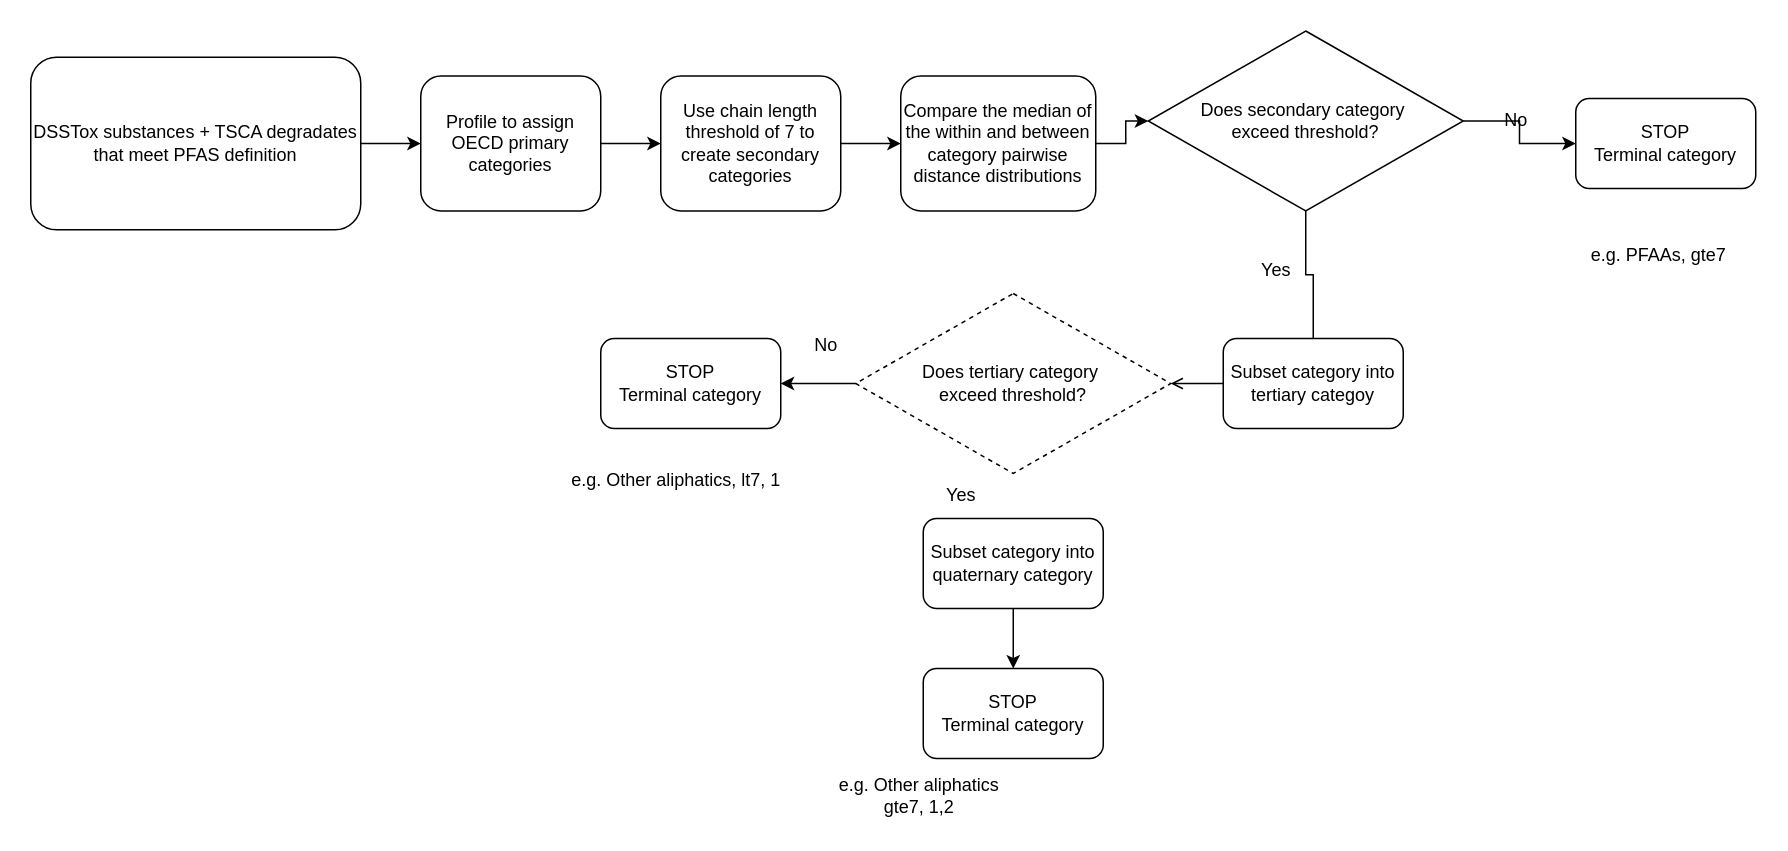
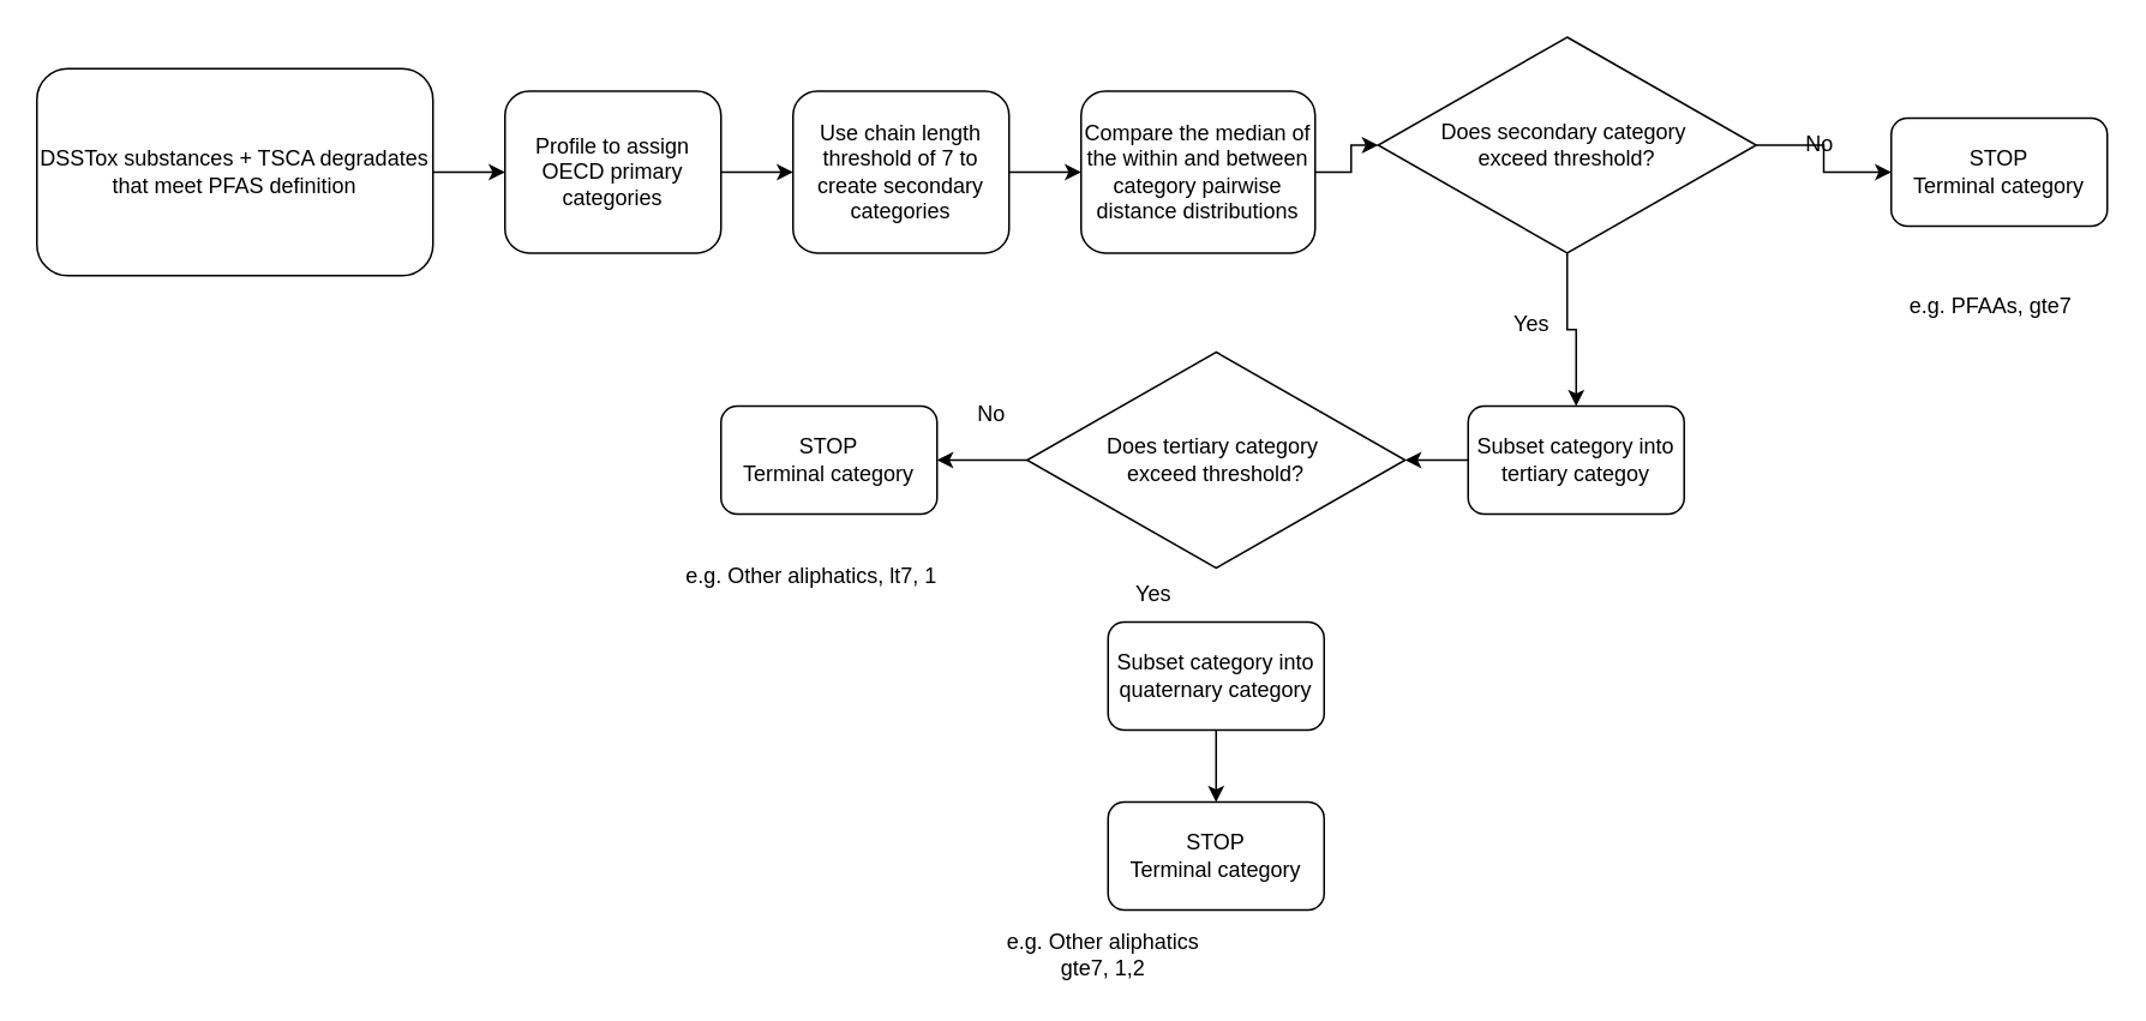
  <mxCell id="0" />
  <mxCell id="1" parent="0" />
  <mxCell id="2" style="edgeStyle=orthogonalEdgeStyle;rounded=0;orthogonalLoop=1;jettySize=auto;html=1;entryX=0;entryY=0.5;entryDx=0;entryDy=0;" edge="1" parent="1" source="3" target="5"><mxGeometry relative="1" as="geometry" /></mxCell>
  <mxCell id="3" value="&lt;div&gt;DSSTox substances + TSCA degradates that meet PFAS definition&lt;/div&gt;" style="rounded=1;whiteSpace=wrap;html=1;fontSize=12;glass=0;strokeWidth=1;shadow=0;" parent="1" vertex="1"><mxGeometry x="20" y="37.5" width="220" height="115" as="geometry" /></mxCell>
  <mxCell id="4" style="edgeStyle=orthogonalEdgeStyle;rounded=0;orthogonalLoop=1;jettySize=auto;html=1;entryX=0;entryY=0.5;entryDx=0;entryDy=0;" edge="1" parent="1" source="5" target="7"><mxGeometry relative="1" as="geometry" /></mxCell>
  <mxCell id="5" value="Profile to assign OECD primary categories" style="rounded=1;whiteSpace=wrap;html=1;fontSize=12;glass=0;strokeWidth=1;shadow=0;" vertex="1" parent="1"><mxGeometry x="280" y="50" width="120" height="90" as="geometry" /></mxCell>
  <mxCell id="6" style="edgeStyle=orthogonalEdgeStyle;rounded=0;orthogonalLoop=1;jettySize=auto;html=1;entryX=0;entryY=0.5;entryDx=0;entryDy=0;" edge="1" parent="1" source="7" target="9"><mxGeometry relative="1" as="geometry" /></mxCell>
  <mxCell id="7" value="Use chain length threshold of 7 to create secondary categories" style="rounded=1;whiteSpace=wrap;html=1;fontSize=12;glass=0;strokeWidth=1;shadow=0;" vertex="1" parent="1"><mxGeometry x="440" y="50" width="120" height="90" as="geometry" /></mxCell>
  <mxCell id="8" style="edgeStyle=orthogonalEdgeStyle;rounded=0;orthogonalLoop=1;jettySize=auto;html=1;entryX=0;entryY=0.5;entryDx=0;entryDy=0;" edge="1" parent="1" source="9" target="12"><mxGeometry relative="1" as="geometry" /></mxCell>
  <mxCell id="9" value="Compare the median of the within and between category pairwise distance distributions" style="rounded=1;whiteSpace=wrap;html=1;fontSize=12;glass=0;strokeWidth=1;shadow=0;" vertex="1" parent="1"><mxGeometry x="600" y="50" width="130" height="90" as="geometry" /></mxCell>
- <mxCell id="10" style="edgeStyle=orthogonalEdgeStyle;rounded=0;orthogonalLoop=1;jettySize=auto;html=1;exitX=0.5;exitY=1;exitDx=0;exitDy=0;entryX=0.5;entryY=0;entryDx=0;entryDy=0;endArrow=none;" edge="1" parent="1" source="12" target="14"><mxGeometry relative="1" as="geometry" /></mxCell>
+ <mxCell id="10" style="edgeStyle=orthogonalEdgeStyle;rounded=0;orthogonalLoop=1;jettySize=auto;html=1;exitX=0.5;exitY=1;exitDx=0;exitDy=0;entryX=0.5;entryY=0;entryDx=0;entryDy=0;" edge="1" parent="1" source="12" target="14"><mxGeometry relative="1" as="geometry" /></mxCell>
  <mxCell id="11" style="edgeStyle=orthogonalEdgeStyle;rounded=0;orthogonalLoop=1;jettySize=auto;html=1;exitX=1;exitY=0.5;exitDx=0;exitDy=0;" edge="1" parent="1" source="12" target="15"><mxGeometry relative="1" as="geometry"><mxPoint x="1030" y="95" as="targetPoint" /></mxGeometry></mxCell>
  <mxCell id="12" value="&lt;div&gt;Does secondary category&amp;nbsp;&lt;/div&gt;&lt;div&gt;exceed threshold?&lt;/div&gt;" style="rhombus;whiteSpace=wrap;html=1;" vertex="1" parent="1"><mxGeometry x="765" y="20" width="210" height="120" as="geometry" /></mxCell>
- <mxCell id="13" style="edgeStyle=orthogonalEdgeStyle;rounded=0;orthogonalLoop=1;jettySize=auto;html=1;entryX=1;entryY=0.5;entryDx=0;entryDy=0;endArrow=open;" edge="1" parent="1" source="14" target="19"><mxGeometry relative="1" as="geometry" /></mxCell>
+ <mxCell id="13" style="edgeStyle=orthogonalEdgeStyle;rounded=0;orthogonalLoop=1;jettySize=auto;html=1;entryX=1;entryY=0.5;entryDx=0;entryDy=0;" edge="1" parent="1" source="14" target="19"><mxGeometry relative="1" as="geometry" /></mxCell>
  <mxCell id="14" value="Subset category into tertiary categoy" style="rounded=1;whiteSpace=wrap;html=1;" vertex="1" parent="1"><mxGeometry x="815" y="225" width="120" height="60" as="geometry" /></mxCell>
  <mxCell id="15" value="&lt;div&gt;STOP&lt;/div&gt;&lt;div&gt;Terminal category&lt;br&gt;&lt;/div&gt;" style="rounded=1;whiteSpace=wrap;html=1;" vertex="1" parent="1"><mxGeometry x="1050" y="65" width="120" height="60" as="geometry" /></mxCell>
  <mxCell id="16" value="No" style="text;html=1;align=center;verticalAlign=middle;resizable=0;points=[];autosize=1;strokeColor=none;fillColor=none;" vertex="1" parent="1"><mxGeometry x="990" y="65" width="40" height="30" as="geometry" /></mxCell>
  <mxCell id="17" value="Yes" style="text;html=1;align=center;verticalAlign=middle;resizable=0;points=[];autosize=1;strokeColor=none;fillColor=none;" vertex="1" parent="1"><mxGeometry x="830" y="165" width="40" height="30" as="geometry" /></mxCell>
  <mxCell id="18" style="edgeStyle=orthogonalEdgeStyle;rounded=0;orthogonalLoop=1;jettySize=auto;html=1;" edge="1" parent="1" source="19" target="20"><mxGeometry relative="1" as="geometry" /></mxCell>
- <mxCell id="19" value="&lt;div&gt;Does tertiary category&amp;nbsp;&lt;/div&gt;&lt;div&gt;exceed threshold?&lt;/div&gt;" style="rhombus;whiteSpace=wrap;html=1;dashed=1;" vertex="1" parent="1"><mxGeometry x="570" y="195" width="210" height="120" as="geometry" /></mxCell>
+ <mxCell id="19" value="&lt;div&gt;Does tertiary category&amp;nbsp;&lt;/div&gt;&lt;div&gt;exceed threshold?&lt;/div&gt;" style="rhombus;whiteSpace=wrap;html=1;" vertex="1" parent="1"><mxGeometry x="570" y="195" width="210" height="120" as="geometry" /></mxCell>
  <mxCell id="20" value="&lt;div&gt;STOP&lt;/div&gt;&lt;div&gt;Terminal category&lt;br&gt;&lt;/div&gt;" style="rounded=1;whiteSpace=wrap;html=1;" vertex="1" parent="1"><mxGeometry x="400" y="225" width="120" height="60" as="geometry" /></mxCell>
  <mxCell id="21" value="" style="edgeStyle=orthogonalEdgeStyle;rounded=0;orthogonalLoop=1;jettySize=auto;html=1;" edge="1" parent="1" source="22" target="23"><mxGeometry relative="1" as="geometry" /></mxCell>
  <mxCell id="22" value="Subset category into quaternary category" style="rounded=1;whiteSpace=wrap;html=1;" vertex="1" parent="1"><mxGeometry x="615" y="345" width="120" height="60" as="geometry" /></mxCell>
  <mxCell id="23" value="&lt;div&gt;STOP&lt;/div&gt;&lt;div&gt;Terminal category&lt;br&gt;&lt;/div&gt;" style="rounded=1;whiteSpace=wrap;html=1;" vertex="1" parent="1"><mxGeometry x="615" y="445" width="120" height="60" as="geometry" /></mxCell>
  <mxCell id="24" value="No" style="text;html=1;align=center;verticalAlign=middle;resizable=0;points=[];autosize=1;strokeColor=none;fillColor=none;" vertex="1" parent="1"><mxGeometry x="530" y="215" width="40" height="30" as="geometry" /></mxCell>
  <mxCell id="25" value="Yes" style="text;html=1;align=center;verticalAlign=middle;resizable=0;points=[];autosize=1;strokeColor=none;fillColor=none;" vertex="1" parent="1"><mxGeometry x="620" y="315" width="40" height="30" as="geometry" /></mxCell>
  <mxCell id="26" value="e.g. Other aliphatics gte7, 1,2" style="text;html=1;strokeColor=none;fillColor=none;align=center;verticalAlign=middle;whiteSpace=wrap;rounded=0;" vertex="1" parent="1"><mxGeometry x="545" y="515" width="135" height="30" as="geometry" /></mxCell>
  <mxCell id="27" value="e.g. PFAAs, gte7" style="text;html=1;align=center;verticalAlign=middle;resizable=0;points=[];autosize=1;strokeColor=none;fillColor=none;" vertex="1" parent="1"><mxGeometry x="1050" y="155" width="110" height="30" as="geometry" /></mxCell>
  <mxCell id="28" value="e.g. Other aliphatics, lt7, 1" style="text;html=1;align=center;verticalAlign=middle;resizable=0;points=[];autosize=1;strokeColor=none;fillColor=none;" vertex="1" parent="1"><mxGeometry x="370" y="305" width="160" height="30" as="geometry" /></mxCell>
